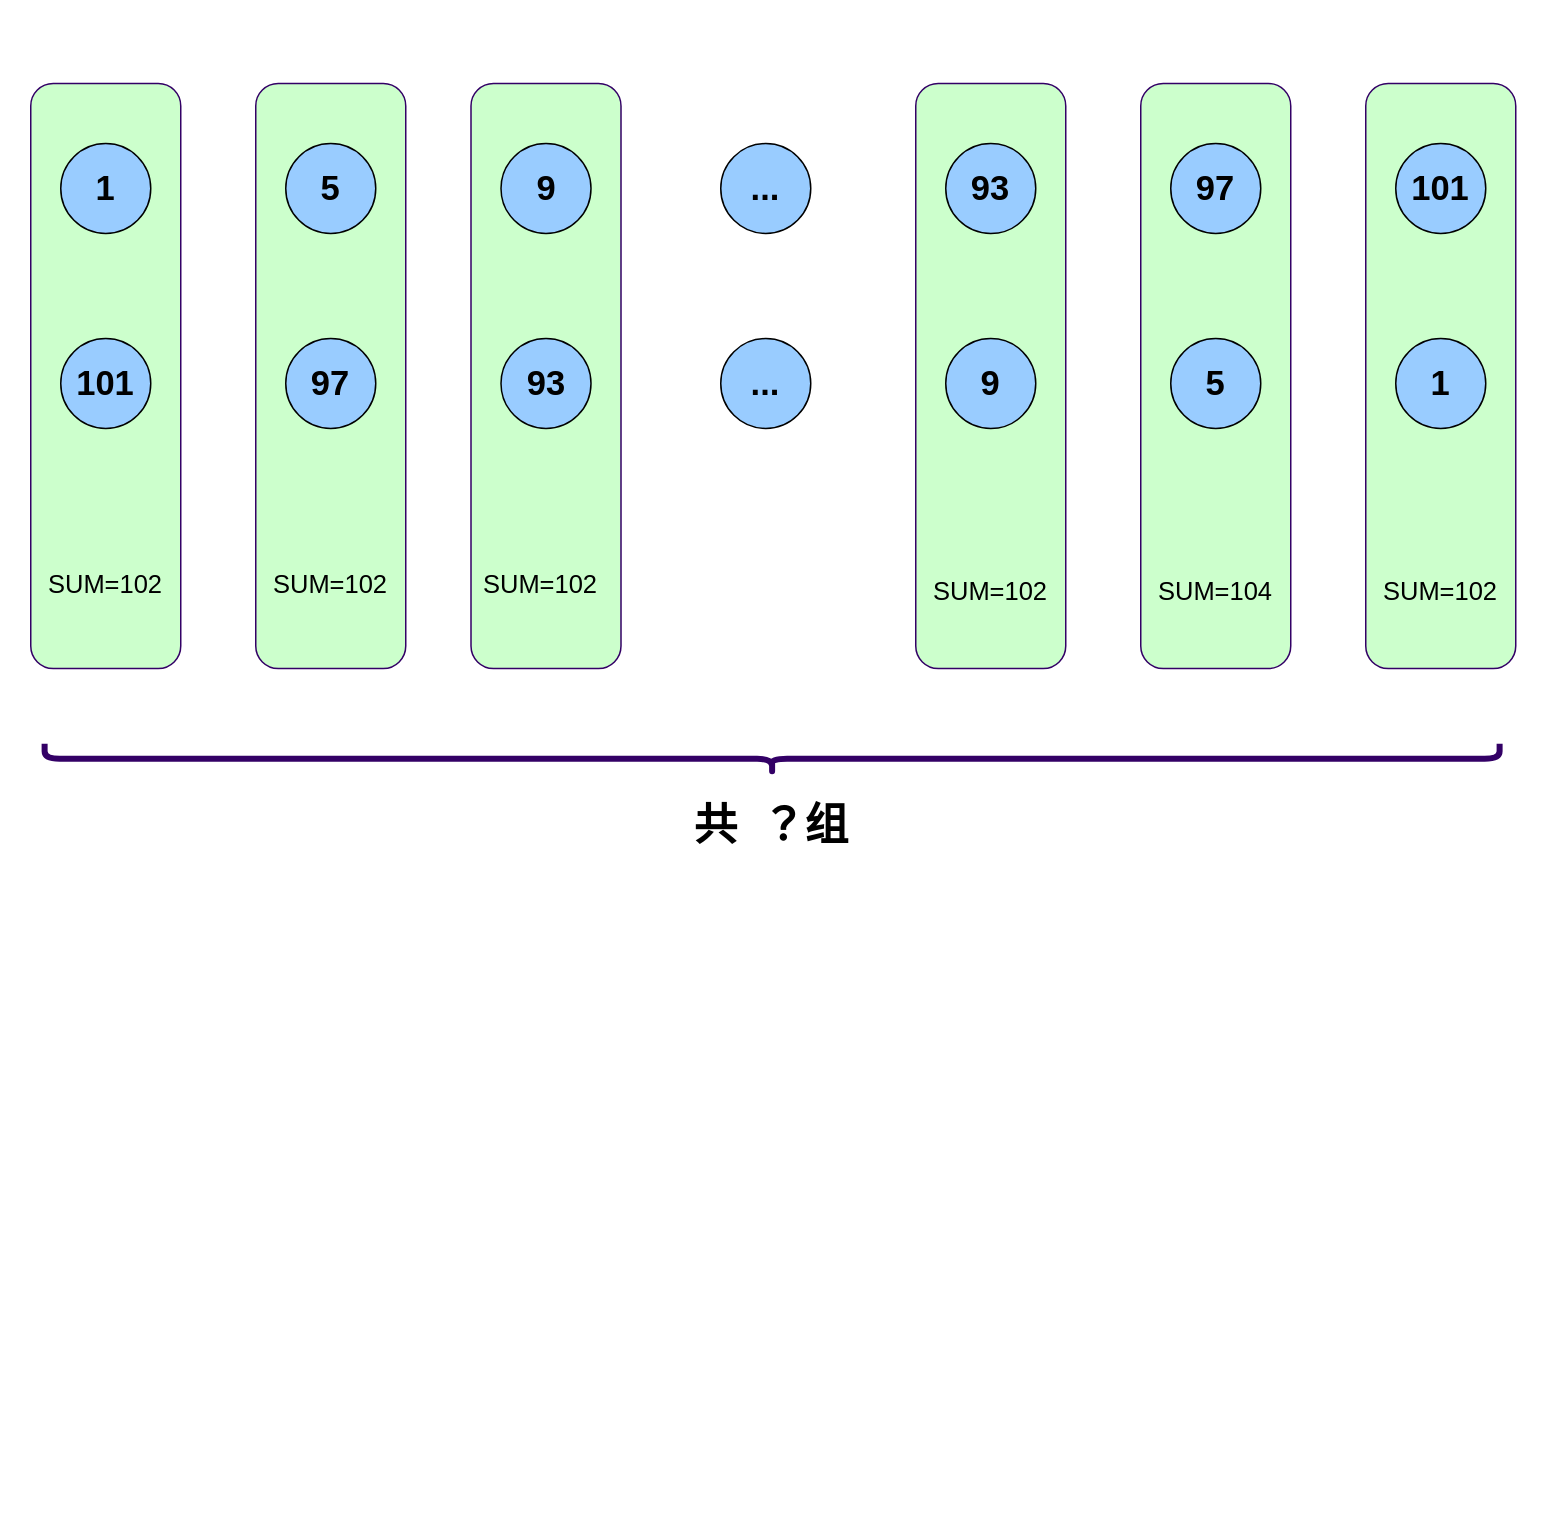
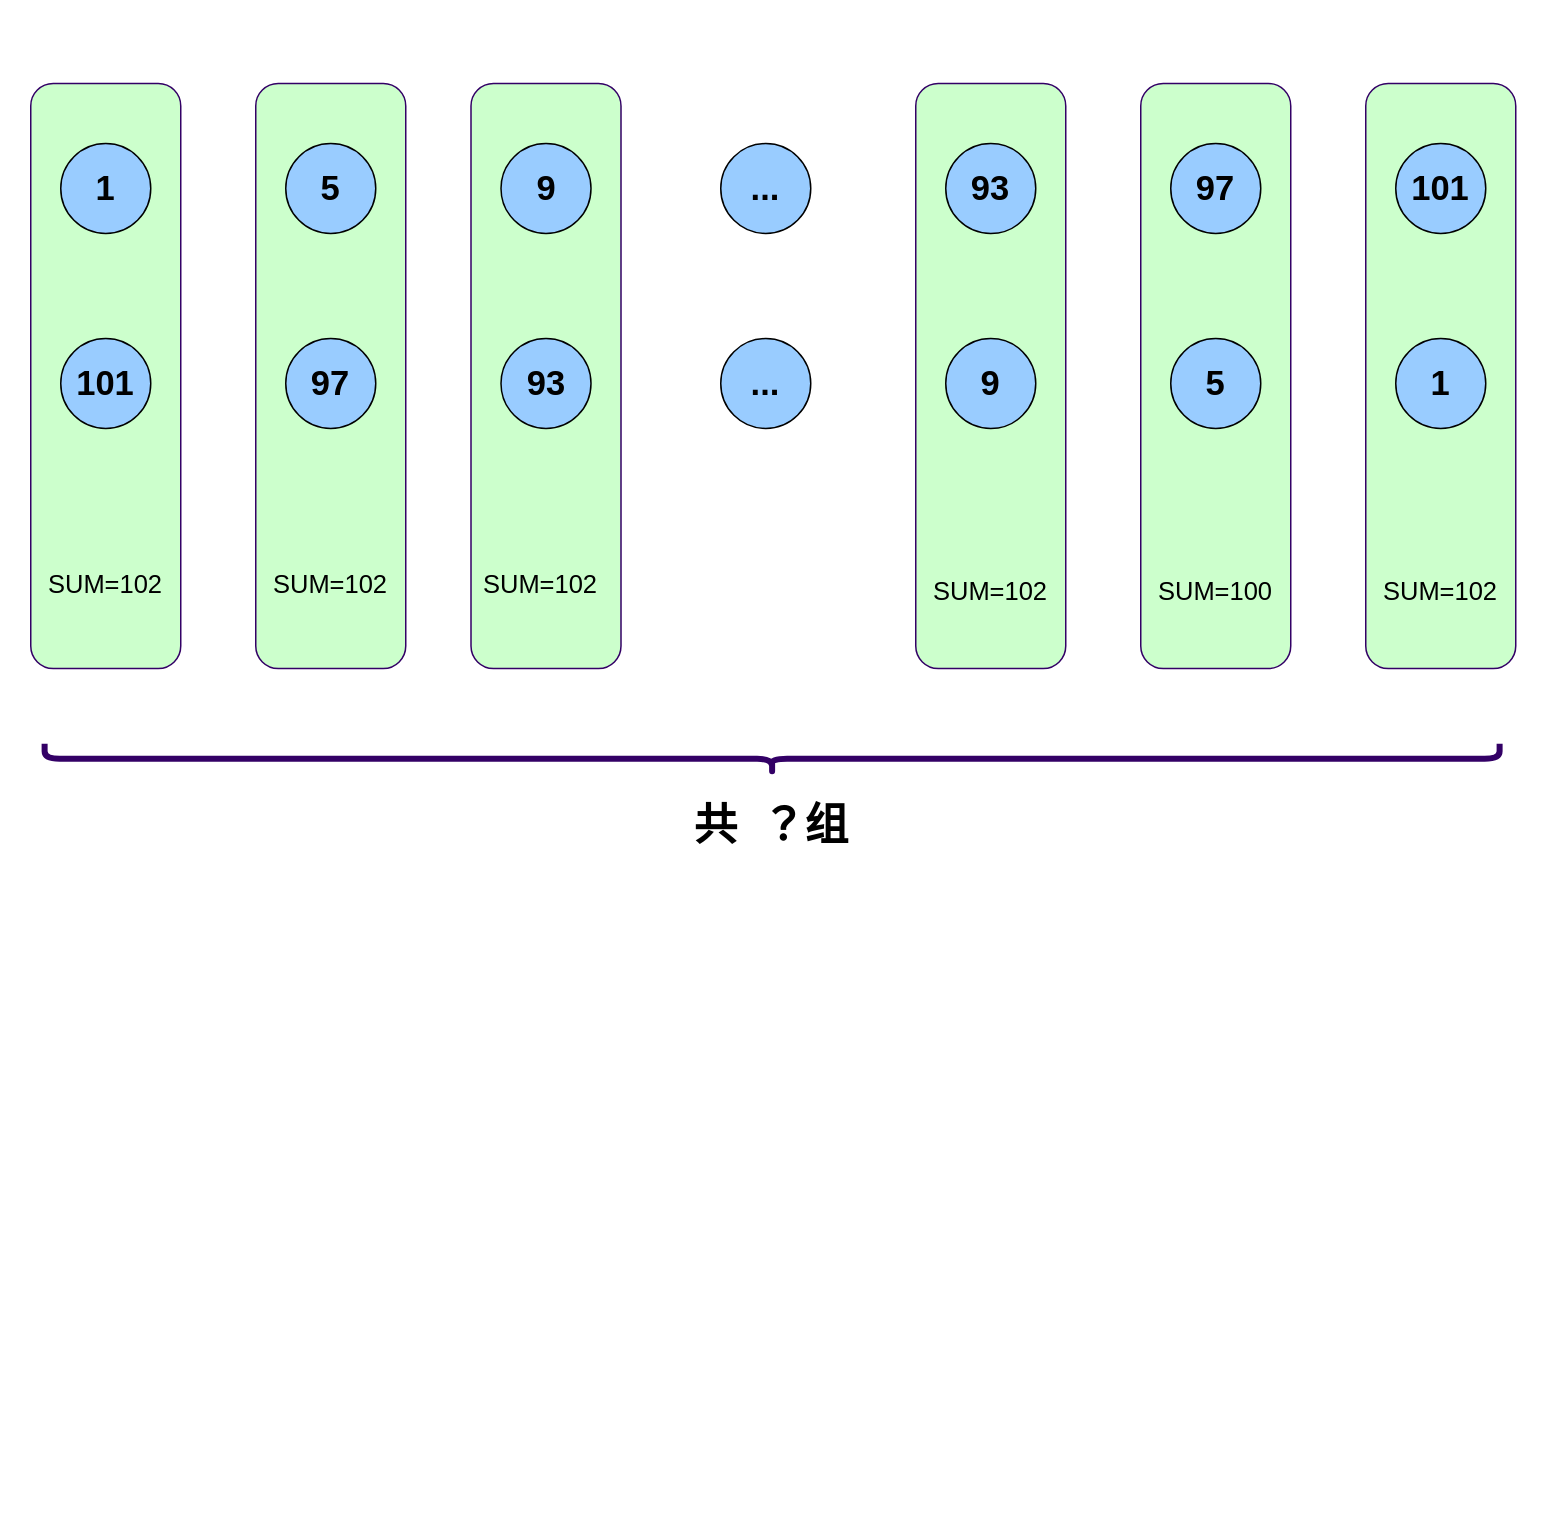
  <mxCell id="0" />
  <mxCell id="1" parent="0" />
  <mxCell id="2" value="" style="group" parent="1" vertex="1" connectable="0"><mxGeometry x="910" y="55" width="100" height="390" as="geometry" /></mxCell>
  <mxCell id="3" value="" style="rounded=1;whiteSpace=wrap;html=1;fontSize=23;fontColor=#000000;fillColor=#CCFFCC;strokeColor=#330066;" parent="2" vertex="1"><mxGeometry width="100" height="390" as="geometry" /></mxCell>
  <mxCell id="4" value="SUM=102" style="text;html=1;strokeColor=none;fillColor=none;align=center;verticalAlign=middle;whiteSpace=wrap;rounded=0;fontSize=17;fontColor=#000000;" parent="2" vertex="1"><mxGeometry x="20" y="325" width="60" height="30" as="geometry" /></mxCell>
  <mxCell id="5" value="" style="group" parent="1" vertex="1" connectable="0"><mxGeometry x="760" y="55" width="100" height="390" as="geometry" /></mxCell>
  <mxCell id="6" value="" style="rounded=1;whiteSpace=wrap;html=1;fontSize=23;fontColor=#000000;fillColor=#CCFFCC;strokeColor=#330066;" parent="5" vertex="1"><mxGeometry width="100" height="390" as="geometry" /></mxCell>
- <mxCell id="7" value="SUM=104" style="text;html=1;strokeColor=none;fillColor=none;align=center;verticalAlign=middle;whiteSpace=wrap;rounded=0;fontSize=17;fontColor=#000000;" parent="5" vertex="1"><mxGeometry x="20" y="325" width="60" height="30" as="geometry" /></mxCell>
+ <mxCell id="7" value="SUM=100" style="text;html=1;strokeColor=none;fillColor=none;align=center;verticalAlign=middle;whiteSpace=wrap;rounded=0;fontSize=17;fontColor=#000000;" parent="5" vertex="1"><mxGeometry x="20" y="325" width="60" height="30" as="geometry" /></mxCell>
  <mxCell id="8" value="" style="group" parent="1" vertex="1" connectable="0"><mxGeometry x="610" y="55" width="100" height="390" as="geometry" /></mxCell>
  <mxCell id="9" value="" style="rounded=1;whiteSpace=wrap;html=1;fontSize=23;fontColor=#000000;fillColor=#CCFFCC;strokeColor=#330066;" parent="8" vertex="1"><mxGeometry width="100" height="390" as="geometry" /></mxCell>
  <mxCell id="10" value="SUM=102" style="text;html=1;strokeColor=none;fillColor=none;align=center;verticalAlign=middle;whiteSpace=wrap;rounded=0;fontSize=17;fontColor=#000000;" parent="8" vertex="1"><mxGeometry x="20" y="325" width="60" height="30" as="geometry" /></mxCell>
  <mxCell id="11" value="" style="rounded=1;whiteSpace=wrap;html=1;fontSize=23;fontColor=#000000;fillColor=#CCFFCC;strokeColor=#330066;" parent="1" vertex="1"><mxGeometry x="313.5" y="55" width="100" height="390" as="geometry" /></mxCell>
  <mxCell id="12" value="" style="rounded=1;whiteSpace=wrap;html=1;fontSize=23;fontColor=#000000;fillColor=#CCFFCC;strokeColor=#330066;" parent="1" vertex="1"><mxGeometry x="170" y="55" width="100" height="390" as="geometry" /></mxCell>
  <mxCell id="13" value="" style="rounded=1;whiteSpace=wrap;html=1;fontSize=23;fontColor=#000000;fillColor=#CCFFCC;strokeColor=#330066;" parent="1" vertex="1"><mxGeometry x="20" y="55" width="100" height="390" as="geometry" /></mxCell>
  <mxCell id="14" value="&lt;b style=&quot;font-size: 23px;&quot;&gt;1&lt;/b&gt;" style="ellipse;whiteSpace=wrap;html=1;aspect=fixed;fillColor=#99CCFF;fontColor=#000000;fontSize=23;" parent="1" vertex="1"><mxGeometry x="40" y="95" width="60" height="60" as="geometry" /></mxCell>
  <mxCell id="15" value="&lt;b&gt;5&lt;/b&gt;" style="ellipse;whiteSpace=wrap;html=1;aspect=fixed;fillColor=#99CCFF;fontColor=#000000;fontSize=23;" parent="1" vertex="1"><mxGeometry x="190" y="95" width="60" height="60" as="geometry" /></mxCell>
  <mxCell id="16" value="&lt;b&gt;9&lt;/b&gt;" style="ellipse;whiteSpace=wrap;html=1;aspect=fixed;fillColor=#99CCFF;fontColor=#000000;fontSize=23;" parent="1" vertex="1"><mxGeometry x="333.5" y="95" width="60" height="60" as="geometry" /></mxCell>
  <mxCell id="17" value="&lt;b&gt;...&lt;/b&gt;" style="ellipse;whiteSpace=wrap;html=1;aspect=fixed;fillColor=#99CCFF;fontColor=#000000;fontSize=23;" parent="1" vertex="1"><mxGeometry x="480" y="95" width="60" height="60" as="geometry" /></mxCell>
  <mxCell id="18" value="&lt;b&gt;93&lt;/b&gt;" style="ellipse;whiteSpace=wrap;html=1;aspect=fixed;fillColor=#99CCFF;fontColor=#000000;fontSize=23;" parent="1" vertex="1"><mxGeometry x="630" y="95" width="60" height="60" as="geometry" /></mxCell>
  <mxCell id="19" value="&lt;b&gt;97&lt;/b&gt;" style="ellipse;whiteSpace=wrap;html=1;aspect=fixed;fillColor=#99CCFF;fontColor=#000000;fontSize=23;" parent="1" vertex="1"><mxGeometry x="190" y="225" width="60" height="60" as="geometry" /></mxCell>
  <mxCell id="20" value="&lt;b&gt;101&lt;/b&gt;" style="ellipse;whiteSpace=wrap;html=1;aspect=fixed;fillColor=#99CCFF;fontColor=#000000;fontSize=23;" parent="1" vertex="1"><mxGeometry x="40" y="225" width="60" height="60" as="geometry" /></mxCell>
  <mxCell id="21" value="&lt;span&gt;93&lt;/span&gt;" style="ellipse;whiteSpace=wrap;html=1;aspect=fixed;fillColor=#99CCFF;fontColor=#000000;fontSize=23;fontStyle=1" parent="1" vertex="1"><mxGeometry x="333.5" y="225" width="60" height="60" as="geometry" /></mxCell>
  <mxCell id="22" value="&lt;b&gt;97&lt;/b&gt;" style="ellipse;whiteSpace=wrap;html=1;aspect=fixed;fillColor=#99CCFF;fontColor=#000000;fontSize=23;" parent="1" vertex="1"><mxGeometry x="780" y="95" width="60" height="60" as="geometry" /></mxCell>
  <mxCell id="23" value="&lt;b&gt;101&lt;/b&gt;" style="ellipse;whiteSpace=wrap;html=1;aspect=fixed;fillColor=#99CCFF;fontColor=#000000;fontSize=23;" parent="1" vertex="1"><mxGeometry x="930" y="95" width="60" height="60" as="geometry" /></mxCell>
  <mxCell id="24" value="&lt;b&gt;...&lt;/b&gt;" style="ellipse;whiteSpace=wrap;html=1;aspect=fixed;fillColor=#99CCFF;fontColor=#000000;fontSize=23;" parent="1" vertex="1"><mxGeometry x="480" y="225" width="60" height="60" as="geometry" /></mxCell>
  <mxCell id="25" value="&lt;b&gt;9&lt;/b&gt;" style="ellipse;whiteSpace=wrap;html=1;aspect=fixed;fillColor=#99CCFF;fontColor=#000000;fontSize=23;" parent="1" vertex="1"><mxGeometry x="630" y="225" width="60" height="60" as="geometry" /></mxCell>
  <mxCell id="26" value="&lt;b style=&quot;font-size: 23px;&quot;&gt;5&lt;/b&gt;" style="ellipse;whiteSpace=wrap;html=1;aspect=fixed;fillColor=#99CCFF;fontColor=#000000;fontSize=23;" parent="1" vertex="1"><mxGeometry x="780" y="225" width="60" height="60" as="geometry" /></mxCell>
  <mxCell id="27" value="&lt;b style=&quot;font-size: 23px;&quot;&gt;1&lt;/b&gt;" style="ellipse;whiteSpace=wrap;html=1;aspect=fixed;fillColor=#99CCFF;fontColor=#000000;fontSize=23;" parent="1" vertex="1"><mxGeometry x="930" y="225" width="60" height="60" as="geometry" /></mxCell>
  <mxCell id="28" value="SUM=102" style="text;html=1;strokeColor=none;fillColor=none;align=center;verticalAlign=middle;whiteSpace=wrap;rounded=0;fontSize=17;fontColor=#000000;" parent="1" vertex="1"><mxGeometry x="190" y="375" width="60" height="30" as="geometry" /></mxCell>
  <mxCell id="29" value="SUM=102" style="text;html=1;strokeColor=none;fillColor=none;align=center;verticalAlign=middle;whiteSpace=wrap;rounded=0;fontSize=17;fontColor=#000000;" parent="1" vertex="1"><mxGeometry x="330" y="375" width="60" height="30" as="geometry" /></mxCell>
  <mxCell id="30" value="SUM=102" style="text;html=1;strokeColor=none;fillColor=none;align=center;verticalAlign=middle;whiteSpace=wrap;rounded=0;fontSize=17;fontColor=#000000;" parent="1" vertex="1"><mxGeometry x="40" y="375" width="60" height="30" as="geometry" /></mxCell>
  <mxCell id="31" value="" style="shape=curlyBracket;whiteSpace=wrap;html=1;rounded=1;labelPosition=left;verticalLabelPosition=middle;align=right;verticalAlign=middle;strokeColor=#330066;fontSize=17;fontColor=#000000;fillColor=#CCFFCC;strokeWidth=4;rotation=-90;" parent="1" vertex="1"><mxGeometry x="504.24" y="20.23" width="20" height="970" as="geometry" /></mxCell>
  <mxCell id="32" value="&lt;b style=&quot;font-size: 29px;&quot;&gt;&lt;font style=&quot;font-size: 29px;&quot;&gt;共&amp;nbsp; ？组&lt;/font&gt;&lt;/b&gt;" style="text;html=1;strokeColor=none;fillColor=none;align=center;verticalAlign=middle;whiteSpace=wrap;rounded=0;strokeWidth=4;fontSize=29;fontColor=#000000;" parent="1" vertex="1"><mxGeometry x="354.24" y="525" width="320" height="50" as="geometry" /></mxCell>
